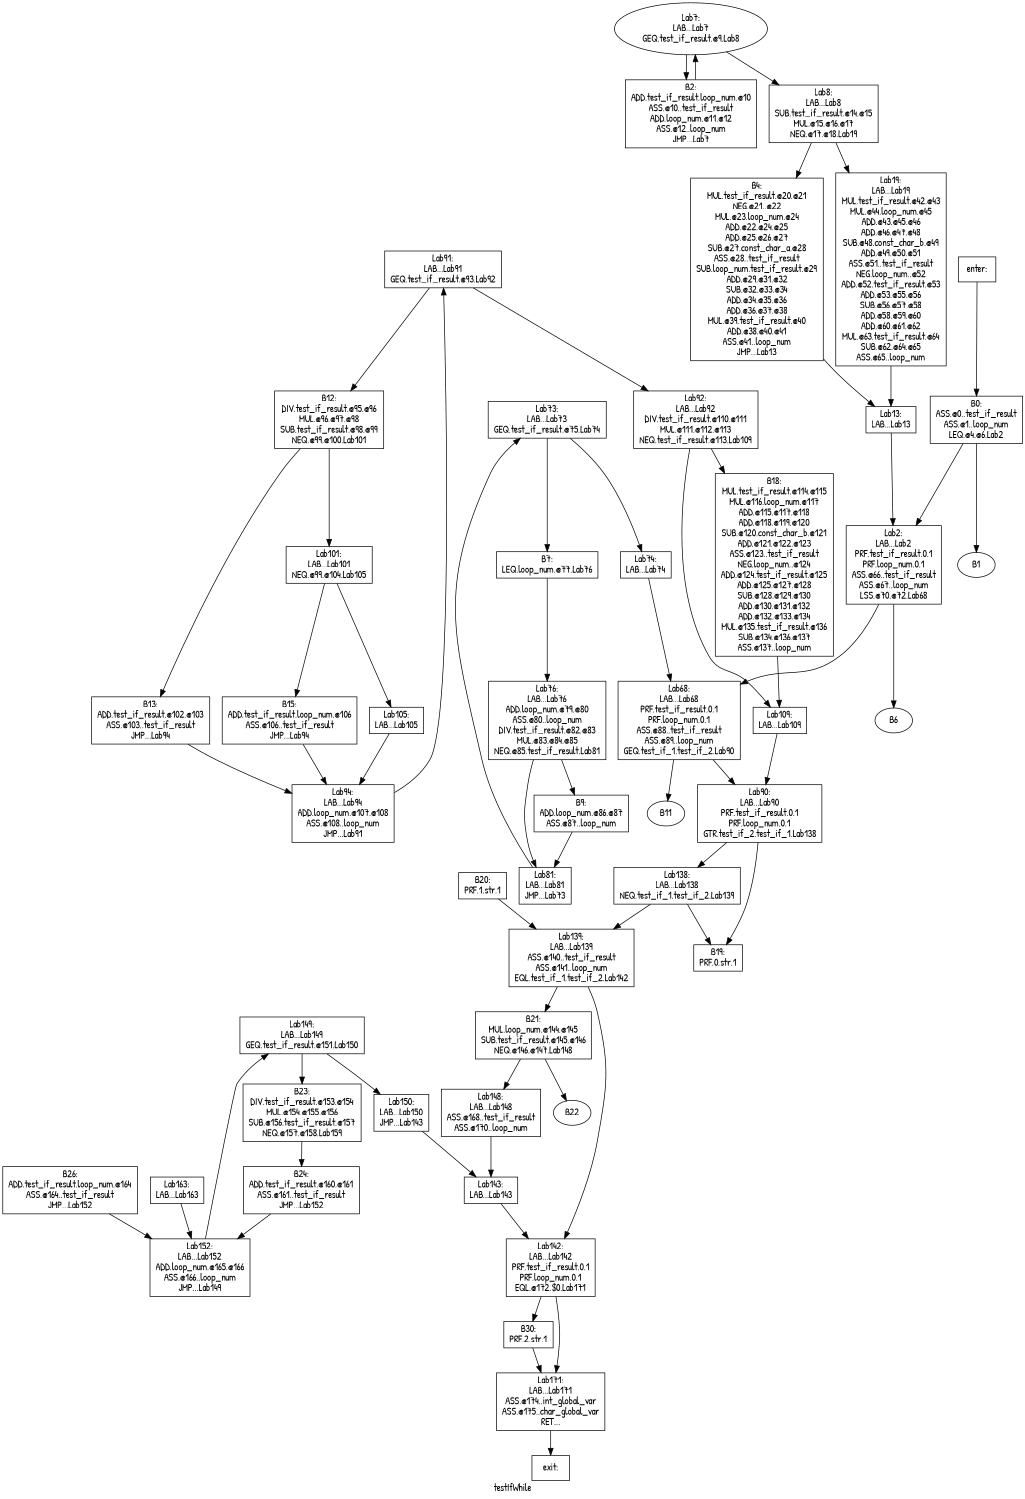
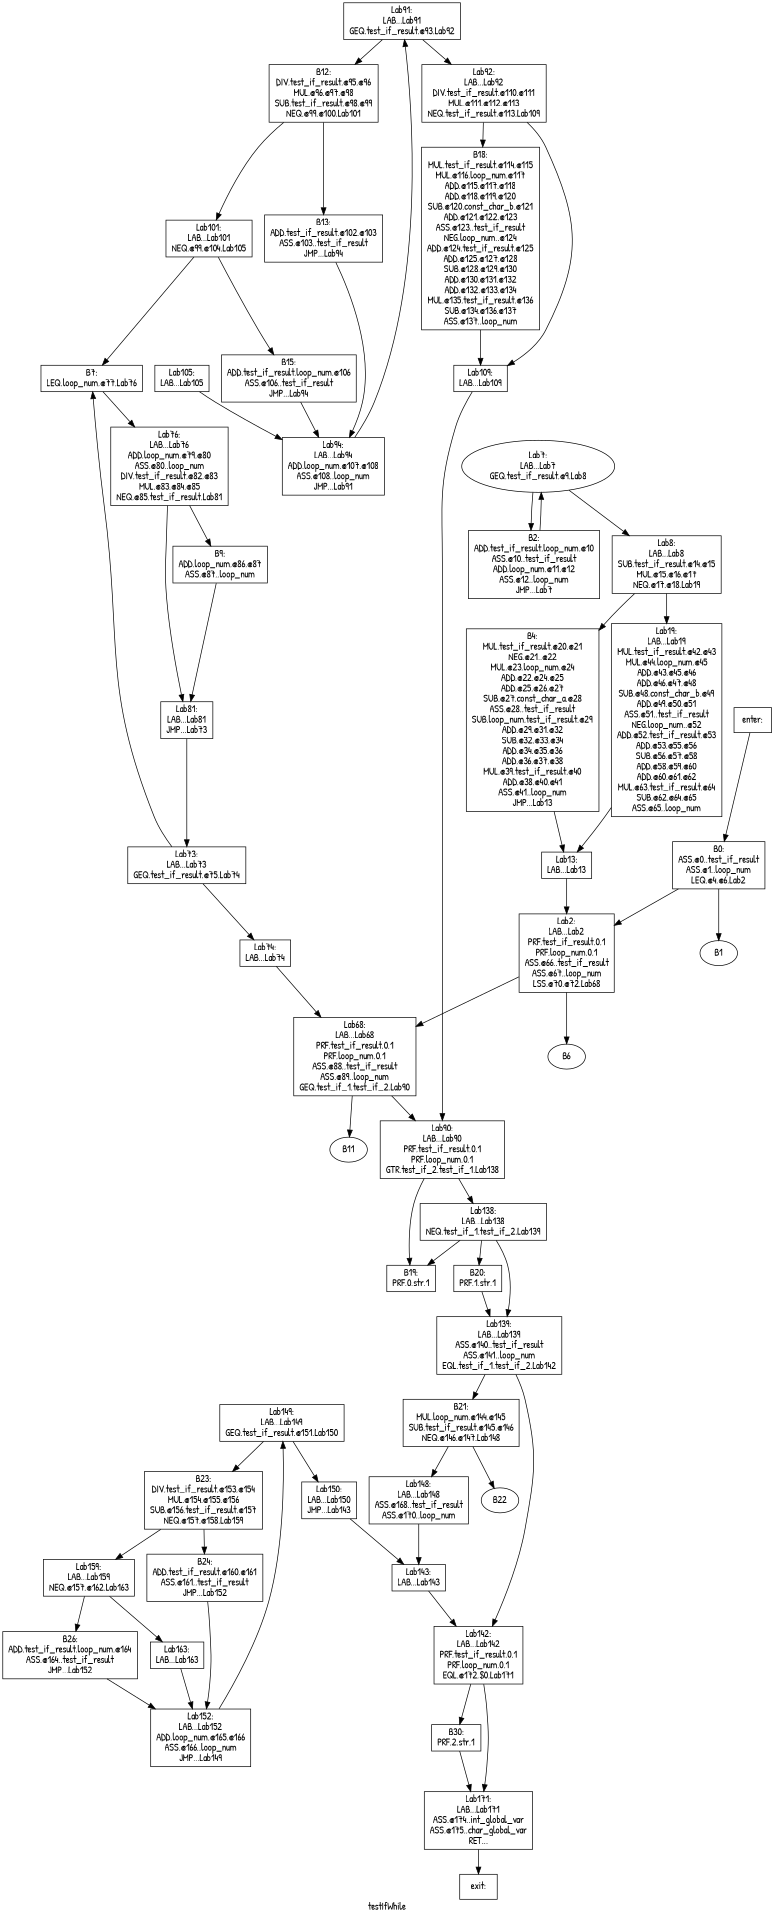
  digraph {
    fontname="Patrick Hand"
    label=testIfWhile
    node [fontname="Patrick Hand" shape=box]
    edge [fontname="Patrick Hand"]
    n1 [label="B0:\nASS,@0,,test_if_result\nASS,@1,,loop_num\nLEQ,@4,@6,Lab2\n"]
    n2 [label="Lab2:\nLAB,,,Lab2\nPRF,test_if_result,0,1\nPRF,loop_num,0,1\nASS,@66,,test_if_result\nASS,@67,,loop_num\nLSS,@70,@72,Lab68\n"]
    B1 [shape=""]
    n4 [label="Lab68:\nLAB,,,Lab68\nPRF,test_if_result,0,1\nPRF,loop_num,0,1\nASS,@88,,test_if_result\nASS,@89,,loop_num\nGEQ,test_if_1,test_if_2,Lab90\n"]
    B6 [shape=""]
    n6 [label="B12:\nDIV,test_if_result,@95,@96\nMUL,@96,@97,@98\nSUB,test_if_result,@98,@99\nNEQ,@99,@100,Lab101\n"]
    n7 [label="B13:\nADD,test_if_result,@102,@103\nASS,@103,,test_if_result\nJMP,,,Lab94\n"]
    n8 [label="Lab101:\nLAB,,,Lab101\nNEQ,@99,@104,Lab105\n"]
    n9 [label="Lab94:\nLAB,,,Lab94\nADD,loop_num,@107,@108\nASS,@108,,loop_num\nJMP,,,Lab91\n"]
    n10 [label="B15:\nADD,test_if_result,loop_num,@106\nASS,@106,,test_if_result\nJMP,,,Lab94\n"]
    n11 [label="Lab105:\nLAB,,,Lab105\n"]
    n12 [label="Lab91:\nLAB,,,Lab91\nGEQ,test_if_result,@93,Lab92\n"]
    n13 [label="B18:\nMUL,test_if_result,@114,@115\nMUL,@116,loop_num,@117\nADD,@115,@117,@118\nADD,@118,@119,@120\nSUB,@120,const_char_b,@121\nADD,@121,@122,@123\nASS,@123,,test_if_result\nNEG,loop_num,,@124\nADD,@124,test_if_result,@125\nADD,@125,@127,@128\nSUB,@128,@129,@130\nADD,@130,@131,@132\nADD,@132,@133,@134\nMUL,@135,test_if_result,@136\nSUB,@134,@136,@137\nASS,@137,,loop_num\n"]
    n14 [label="Lab109:\nLAB,,,Lab109\n"]
    n15 [label="Lab90:\nLAB,,,Lab90\nPRF,test_if_result,0,1\nPRF,loop_num,0,1\nGTR,test_if_2,test_if_1,Lab138\n"]
    n16 [label="B19:\nPRF,0,str,1\n"]
    n17 [label="Lab138:\nLAB,,,Lab138\nNEQ,test_if_1,test_if_2,Lab139\n"]
    n18 [label="B20:\nPRF,1,str,1\n"]
    n19 [label="Lab139:\nLAB,,,Lab139\nASS,@140,,test_if_result\nASS,@141,,loop_num\nEQL,test_if_1,test_if_2,Lab142\n"]
    n20 [label="B2:\nADD,test_if_result,loop_num,@10\nASS,@10,,test_if_result\nADD,loop_num,@11,@12\nASS,@12,,loop_num\nJMP,,,Lab7\n"]
    n21 [label="Lab7:\nLAB,,,Lab7\nGEQ,test_if_result,@9,Lab8\n" shape=ellipse]
    n22 [label="Lab8:\nLAB,,,Lab8\nSUB,test_if_result,@14,@15\nMUL,@15,@16,@17\nNEQ,@17,@18,Lab19\n"]
    n23 [label="B21:\nMUL,loop_num,@144,@145\nSUB,test_if_result,@145,@146\nNEQ,@146,@147,Lab148\n"]
    n24 [label="Lab142:\nLAB,,,Lab142\nPRF,test_if_result,0,1\nPRF,loop_num,0,1\nEQL,@172,$0,Lab171\n"]
    n25 [label="Lab148:\nLAB,,,Lab148\nASS,@168,,test_if_result\nASS,@170,,loop_num\n"]
    B22 [shape=""]
    n27 [label="Lab143:\nLAB,,,Lab143\n"]
    n28 [label="B23:\nDIV,test_if_result,@153,@154\nMUL,@154,@155,@156\nSUB,@156,test_if_result,@157\nNEQ,@157,@158,Lab159\n"]
    n29 [label="B24:\nADD,test_if_result,@160,@161\nASS,@161,,test_if_result\nJMP,,,Lab152\n"]
+   n30 [label="Lab159:\nLAB,,,Lab159\nNEQ,@157,@162,Lab163\n"]
    n31 [label="Lab152:\nLAB,,,Lab152\nADD,loop_num,@165,@166\nASS,@166,,loop_num\nJMP,,,Lab149\n"]
    n32 [label="B26:\nADD,test_if_result,loop_num,@164\nASS,@164,,test_if_result\nJMP,,,Lab152\n"]
    n33 [label="Lab163:\nLAB,,,Lab163\n"]
    n34 [label="Lab149:\nLAB,,,Lab149\nGEQ,test_if_result,@151,Lab150\n"]
    n35 [label="B30:\nPRF,2,str,1\n"]
    n36 [label="Lab171:\nLAB,,,Lab171\nASS,@174,,int_global_var\nASS,@175,,char_global_var\nRET,,,\n"]
    n37 [label="exit:\n"]
    n38 [label="B4:\nMUL,test_if_result,@20,@21\nNEG,@21,,@22\nMUL,@23,loop_num,@24\nADD,@22,@24,@25\nADD,@25,@26,@27\nSUB,@27,const_char_a,@28\nASS,@28,,test_if_result\nSUB,loop_num,test_if_result,@29\nADD,@29,@31,@32\nSUB,@32,@33,@34\nADD,@34,@35,@36\nADD,@36,@37,@38\nMUL,@39,test_if_result,@40\nADD,@38,@40,@41\nASS,@41,,loop_num\nJMP,,,Lab13\n"]
    n39 [label="Lab13:\nLAB,,,Lab13\n"]
    n40 [label="B7:\nLEQ,loop_num,@77,Lab76\n"]
    n41 [label="Lab76:\nLAB,,,Lab76\nADD,loop_num,@79,@80\nASS,@80,,loop_num\nDIV,test_if_result,@82,@83\nMUL,@83,@84,@85\nNEQ,@85,test_if_result,Lab81\n"]
    n42 [label="B9:\nADD,loop_num,@86,@87\nASS,@87,,loop_num\n"]
    n43 [label="Lab81:\nLAB,,,Lab81\nJMP,,,Lab73\n"]
    n44 [label="Lab73:\nLAB,,,Lab73\nGEQ,test_if_result,@75,Lab74\n"]
    n45 [label="Lab150:\nLAB,,,Lab150\nJMP,,,Lab143\n"]
    n46 [label="Lab19:\nLAB,,,Lab19\nMUL,test_if_result,@42,@43\nMUL,@44,loop_num,@45\nADD,@43,@45,@46\nADD,@46,@47,@48\nSUB,@48,const_char_b,@49\nADD,@49,@50,@51\nASS,@51,,test_if_result\nNEG,loop_num,,@52\nADD,@52,test_if_result,@53\nADD,@53,@55,@56\nSUB,@56,@57,@58\nADD,@58,@59,@60\nADD,@60,@61,@62\nMUL,@63,test_if_result,@64\nSUB,@62,@64,@65\nASS,@65,,loop_num\n"]
    B11 [shape=""]
    n48 [label="Lab74:\nLAB,,,Lab74\n"]
    n49 [label="Lab92:\nLAB,,,Lab92\nDIV,test_if_result,@110,@111\nMUL,@111,@112,@113\nNEQ,test_if_result,@113,Lab109\n"]
    n50 [label="enter:\n"]
    n1 -> n2
    n1 -> B1
    n2 -> n4
    n2 -> B6
    n4 -> n15
    n4 -> B11
    n6 -> n7
    n6 -> n8
    n7 -> n9
    n8 -> n10
-   n8 -> n11
+   n8 -> n40
    n9 -> n12
    n10 -> n9
    n11 -> n9
    n12 -> n6
    n12 -> n49
    n13 -> n14
    n14 -> n15
    n15 -> n16
    n15 -> n17
    n17 -> n16
+   n17 -> n18
    n17 -> n19
    n18 -> n19
    n19 -> n23
    n19 -> n24
    n20 -> n21
    n21 -> n20
    n21 -> n22
    n22 -> n38
    n22 -> n46
    n23 -> n25
    n23 -> B22
    n24 -> n35
    n24 -> n36
    n25 -> n27
    n27 -> n24
    n28 -> n29
+   n28 -> n30
    n29 -> n31
+   n30 -> n32
+   n30 -> n33
    n31 -> n34
    n32 -> n31
    n33 -> n31
    n34 -> n28
    n34 -> n45
    n35 -> n36
    n36 -> n37
    n38 -> n39
    n39 -> n2
    n40 -> n41
    n41 -> n42
    n41 -> n43
    n42 -> n43
    n43 -> n44
    n44 -> n40
    n44 -> n48
    n45 -> n27
    n46 -> n39
    n48 -> n4
    n49 -> n13
    n49 -> n14
    n50 -> n1
  }
